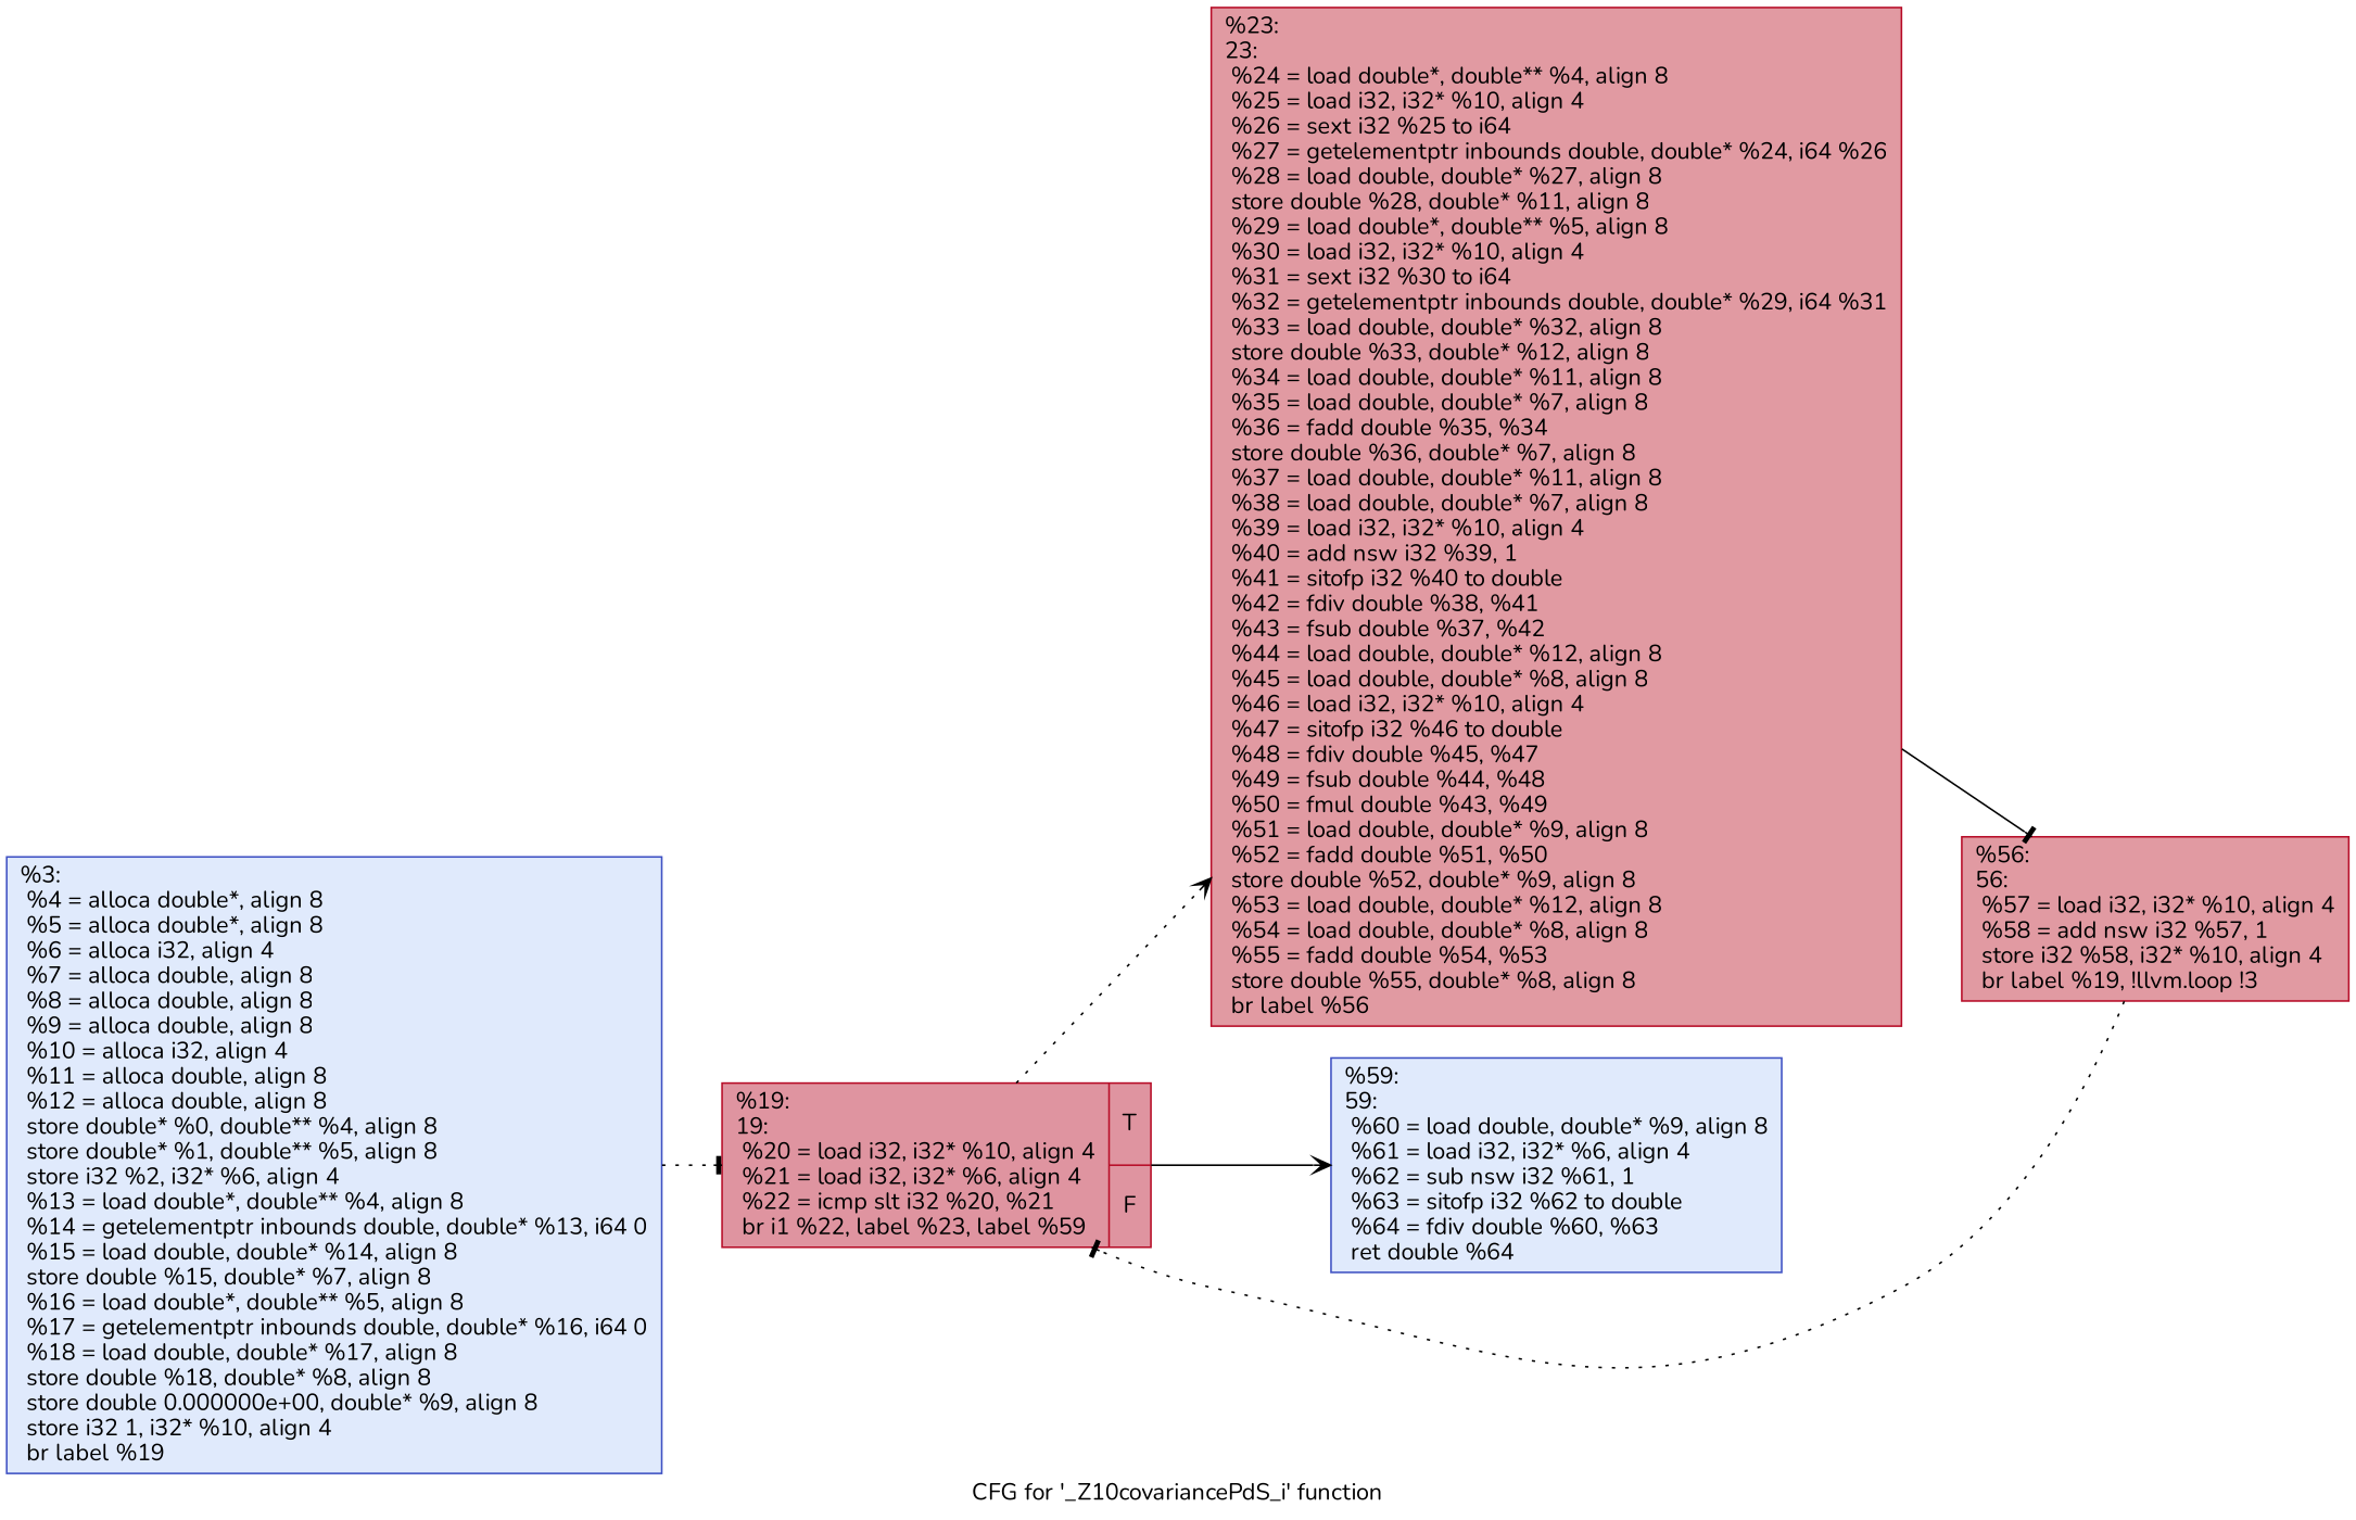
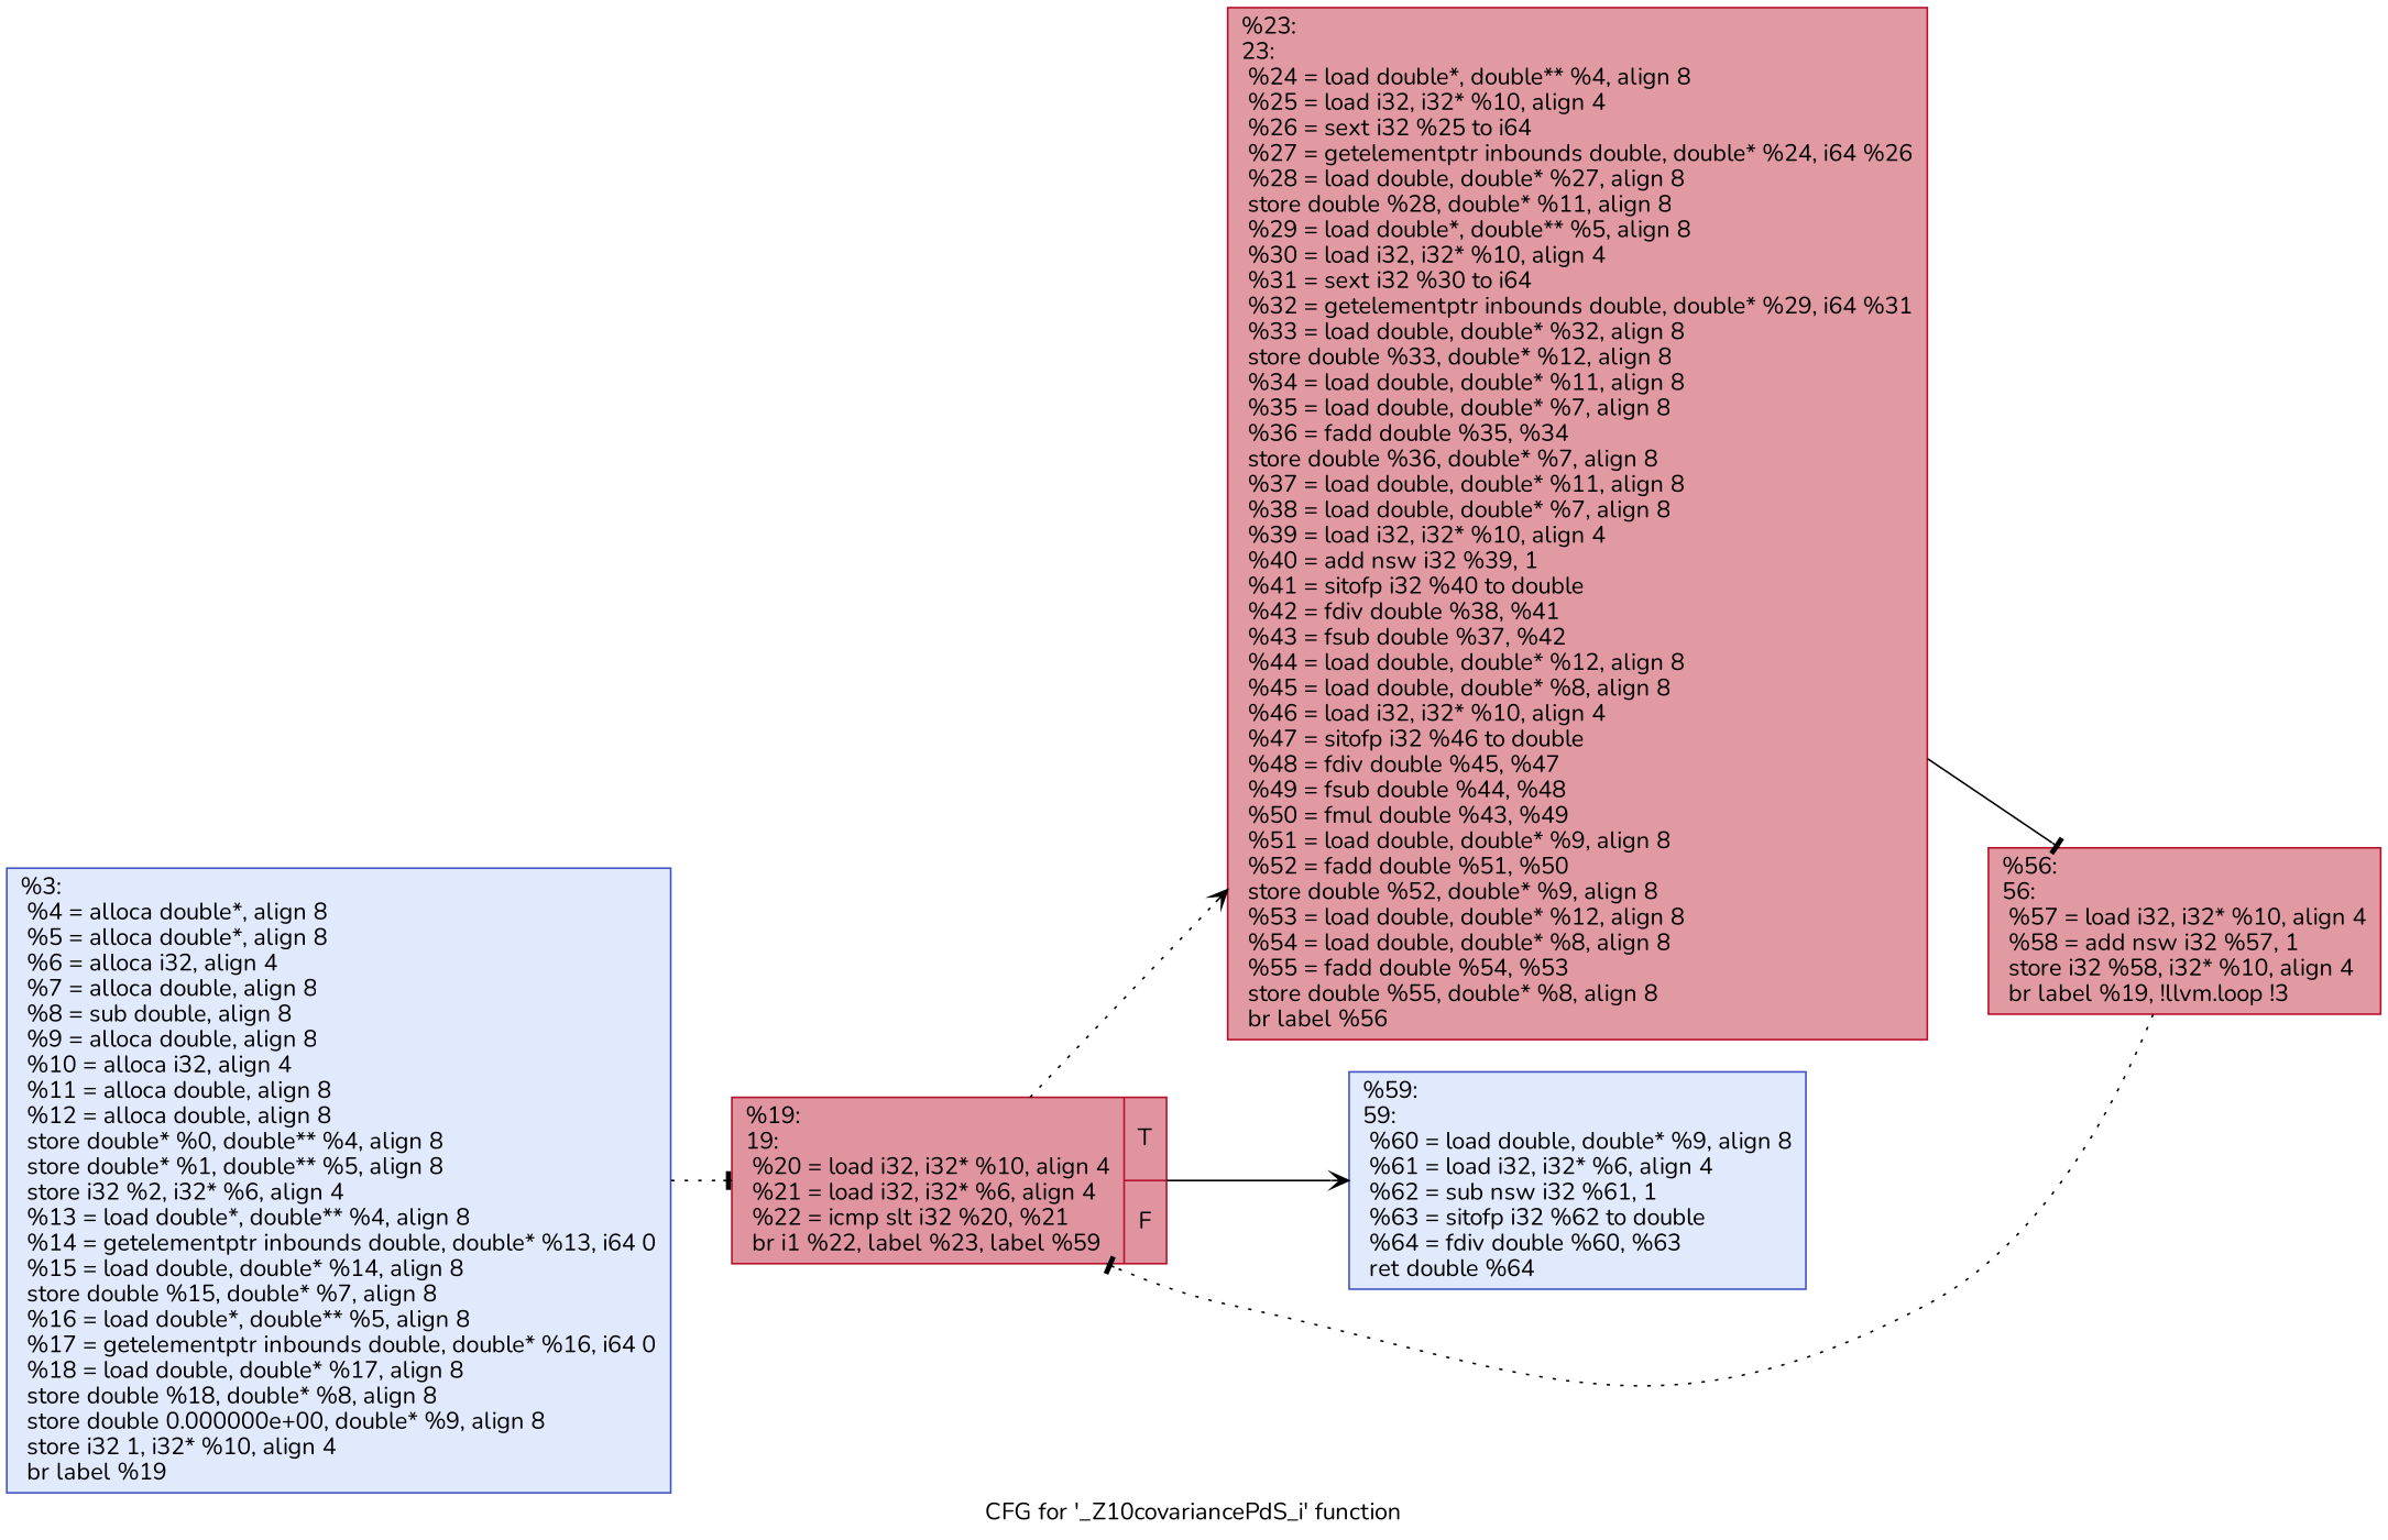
  digraph {
    label="CFG for '_Z10covariancePdS_i' function"
    rankdir=LR
    fontname=Nunito
    node [color="#b70d28ff" fillcolor="#b9d0f970" shape=record style=filled fontname=Nunito]
    edge [style=dotted arrowhead=tee fontname=Nunito]
-   n1 [color="#3d50c3ff" label="{%3:\l  %4 = alloca double*, align 8\l  %5 = alloca double*, align 8\l  %6 = alloca i32, align 4\l  %7 = alloca double, align 8\l  %8 = alloca double, align 8\l  %9 = alloca double, align 8\l  %10 = alloca i32, align 4\l  %11 = alloca double, align 8\l  %12 = alloca double, align 8\l  store double* %0, double** %4, align 8\l  store double* %1, double** %5, align 8\l  store i32 %2, i32* %6, align 4\l  %13 = load double*, double** %4, align 8\l  %14 = getelementptr inbounds double, double* %13, i64 0\l  %15 = load double, double* %14, align 8\l  store double %15, double* %7, align 8\l  %16 = load double*, double** %5, align 8\l  %17 = getelementptr inbounds double, double* %16, i64 0\l  %18 = load double, double* %17, align 8\l  store double %18, double* %8, align 8\l  store double 0.000000e+00, double* %9, align 8\l  store i32 1, i32* %10, align 4\l  br label %19\l}"]
+   n1 [color="#3d50c3ff" label="{%3:\l  %4 = alloca double*, align 8\l  %5 = alloca double*, align 8\l  %6 = alloca i32, align 4\l  %7 = alloca double, align 8\l  %8 = sub double, align 8\l  %9 = alloca double, align 8\l  %10 = alloca i32, align 4\l  %11 = alloca double, align 8\l  %12 = alloca double, align 8\l  store double* %0, double** %4, align 8\l  store double* %1, double** %5, align 8\l  store i32 %2, i32* %6, align 4\l  %13 = load double*, double** %4, align 8\l  %14 = getelementptr inbounds double, double* %13, i64 0\l  %15 = load double, double* %14, align 8\l  store double %15, double* %7, align 8\l  %16 = load double*, double** %5, align 8\l  %17 = getelementptr inbounds double, double* %16, i64 0\l  %18 = load double, double* %17, align 8\l  store double %18, double* %8, align 8\l  store double 0.000000e+00, double* %9, align 8\l  store i32 1, i32* %10, align 4\l  br label %19\l}"]
    n2 [fillcolor="#b70d2870" label="{%19:\l19:                                               \l  %20 = load i32, i32* %10, align 4\l  %21 = load i32, i32* %6, align 4\l  %22 = icmp slt i32 %20, %21\l  br i1 %22, label %23, label %59\l|{<s0>T|<s1>F}}"]
    n3 [fillcolor="#bb1b2c70" label="{%23:\l23:                                               \l  %24 = load double*, double** %4, align 8\l  %25 = load i32, i32* %10, align 4\l  %26 = sext i32 %25 to i64\l  %27 = getelementptr inbounds double, double* %24, i64 %26\l  %28 = load double, double* %27, align 8\l  store double %28, double* %11, align 8\l  %29 = load double*, double** %5, align 8\l  %30 = load i32, i32* %10, align 4\l  %31 = sext i32 %30 to i64\l  %32 = getelementptr inbounds double, double* %29, i64 %31\l  %33 = load double, double* %32, align 8\l  store double %33, double* %12, align 8\l  %34 = load double, double* %11, align 8\l  %35 = load double, double* %7, align 8\l  %36 = fadd double %35, %34\l  store double %36, double* %7, align 8\l  %37 = load double, double* %11, align 8\l  %38 = load double, double* %7, align 8\l  %39 = load i32, i32* %10, align 4\l  %40 = add nsw i32 %39, 1\l  %41 = sitofp i32 %40 to double\l  %42 = fdiv double %38, %41\l  %43 = fsub double %37, %42\l  %44 = load double, double* %12, align 8\l  %45 = load double, double* %8, align 8\l  %46 = load i32, i32* %10, align 4\l  %47 = sitofp i32 %46 to double\l  %48 = fdiv double %45, %47\l  %49 = fsub double %44, %48\l  %50 = fmul double %43, %49\l  %51 = load double, double* %9, align 8\l  %52 = fadd double %51, %50\l  store double %52, double* %9, align 8\l  %53 = load double, double* %12, align 8\l  %54 = load double, double* %8, align 8\l  %55 = fadd double %54, %53\l  store double %55, double* %8, align 8\l  br label %56\l}"]
    n4 [color="#3d50c3ff" label="{%59:\l59:                                               \l  %60 = load double, double* %9, align 8\l  %61 = load i32, i32* %6, align 4\l  %62 = sub nsw i32 %61, 1\l  %63 = sitofp i32 %62 to double\l  %64 = fdiv double %60, %63\l  ret double %64\l}"]
    n5 [fillcolor="#bb1b2c70" label="{%56:\l56:                                               \l  %57 = load i32, i32* %10, align 4\l  %58 = add nsw i32 %57, 1\l  store i32 %58, i32* %10, align 4\l  br label %19, !llvm.loop !3\l}"]
    n1 -> n2
    n2 -> n3 [arrowhead=vee]
    n2 -> n4 [style=solid arrowhead=vee]
    n3 -> n5 [style=solid]
    n5 -> n2
  }
